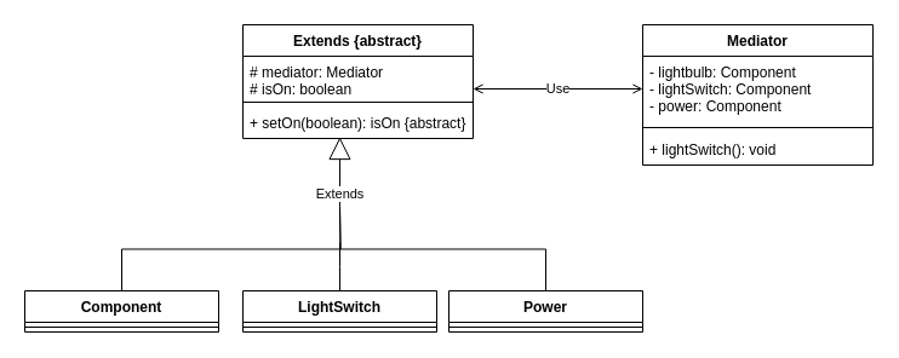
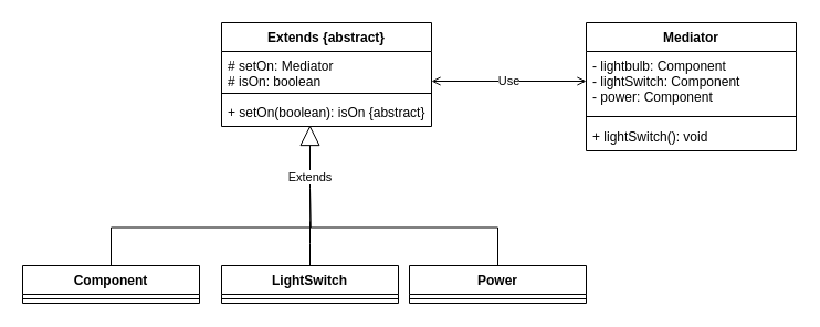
  <mxCell id="0" />
  <mxCell id="1" parent="0" />
  <mxCell id="2" value="Extends {abstract}" style="swimlane;fontStyle=1;align=center;verticalAlign=top;childLayout=stackLayout;horizontal=1;startSize=26;horizontalStack=0;resizeParent=1;resizeParentMax=0;resizeLast=0;collapsible=1;marginBottom=0;" vertex="1" parent="1"><mxGeometry x="200" y="20" width="190" height="94" as="geometry" /></mxCell>
- <mxCell id="3" value="# mediator: Mediator&#10;# isOn: boolean" style="text;strokeColor=none;fillColor=none;align=left;verticalAlign=top;spacingLeft=4;spacingRight=4;overflow=hidden;rotatable=0;points=[[0,0.5],[1,0.5]];portConstraint=eastwest;" vertex="1" parent="2"><mxGeometry y="26" width="190" height="34" as="geometry" /></mxCell>
+ <mxCell id="3" value="# setOn: Mediator&#10;# isOn: boolean" style="text;strokeColor=none;fillColor=none;align=left;verticalAlign=top;spacingLeft=4;spacingRight=4;overflow=hidden;rotatable=0;points=[[0,0.5],[1,0.5]];portConstraint=eastwest;" vertex="1" parent="2"><mxGeometry y="26" width="190" height="34" as="geometry" /></mxCell>
  <mxCell id="4" value="" style="line;strokeWidth=1;fillColor=none;align=left;verticalAlign=middle;spacingTop=-1;spacingLeft=3;spacingRight=3;rotatable=0;labelPosition=right;points=[];portConstraint=eastwest;" vertex="1" parent="2"><mxGeometry y="60" width="190" height="8" as="geometry" /></mxCell>
  <mxCell id="5" value="+ setOn(boolean): isOn {abstract}" style="text;strokeColor=none;fillColor=none;align=left;verticalAlign=top;spacingLeft=4;spacingRight=4;overflow=hidden;rotatable=0;points=[[0,0.5],[1,0.5]];portConstraint=eastwest;" vertex="1" parent="2"><mxGeometry y="68" width="190" height="26" as="geometry" /></mxCell>
  <mxCell id="6" style="edgeStyle=orthogonalEdgeStyle;rounded=0;orthogonalLoop=1;jettySize=auto;html=1;exitX=0.5;exitY=0;exitDx=0;exitDy=0;endArrow=none;endFill=0;" edge="1" parent="1" source="7"><mxGeometry relative="1" as="geometry"><mxPoint x="280" y="170" as="targetPoint" /></mxGeometry></mxCell>
  <mxCell id="7" value="Component" style="swimlane;fontStyle=1;align=center;verticalAlign=top;childLayout=stackLayout;horizontal=1;startSize=26;horizontalStack=0;resizeParent=1;resizeParentMax=0;resizeLast=0;collapsible=1;marginBottom=0;" vertex="1" parent="1"><mxGeometry x="20" y="240" width="160" height="34" as="geometry" /></mxCell>
  <mxCell id="8" value="" style="line;strokeWidth=1;fillColor=none;align=left;verticalAlign=middle;spacingTop=-1;spacingLeft=3;spacingRight=3;rotatable=0;labelPosition=right;points=[];portConstraint=eastwest;" vertex="1" parent="7"><mxGeometry y="26" width="160" height="8" as="geometry" /></mxCell>
  <mxCell id="9" style="edgeStyle=orthogonalEdgeStyle;rounded=0;orthogonalLoop=1;jettySize=auto;html=1;endArrow=none;endFill=0;" edge="1" parent="1" source="10"><mxGeometry relative="1" as="geometry"><mxPoint x="280" y="200" as="targetPoint" /></mxGeometry></mxCell>
  <mxCell id="10" value="LightSwitch" style="swimlane;fontStyle=1;align=center;verticalAlign=top;childLayout=stackLayout;horizontal=1;startSize=26;horizontalStack=0;resizeParent=1;resizeParentMax=0;resizeLast=0;collapsible=1;marginBottom=0;" vertex="1" parent="1"><mxGeometry x="200" y="240" width="160" height="34" as="geometry" /></mxCell>
  <mxCell id="11" value="" style="line;strokeWidth=1;fillColor=none;align=left;verticalAlign=middle;spacingTop=-1;spacingLeft=3;spacingRight=3;rotatable=0;labelPosition=right;points=[];portConstraint=eastwest;" vertex="1" parent="10"><mxGeometry y="26" width="160" height="8" as="geometry" /></mxCell>
  <mxCell id="12" style="edgeStyle=orthogonalEdgeStyle;rounded=0;orthogonalLoop=1;jettySize=auto;html=1;exitX=0.5;exitY=0;exitDx=0;exitDy=0;endArrow=none;endFill=0;" edge="1" parent="1" source="13"><mxGeometry relative="1" as="geometry"><mxPoint x="280" y="170" as="targetPoint" /></mxGeometry></mxCell>
  <mxCell id="13" value="Power" style="swimlane;fontStyle=1;align=center;verticalAlign=top;childLayout=stackLayout;horizontal=1;startSize=26;horizontalStack=0;resizeParent=1;resizeParentMax=0;resizeLast=0;collapsible=1;marginBottom=0;" vertex="1" parent="1"><mxGeometry x="370" y="240" width="160" height="34" as="geometry" /></mxCell>
  <mxCell id="14" value="" style="line;strokeWidth=1;fillColor=none;align=left;verticalAlign=middle;spacingTop=-1;spacingLeft=3;spacingRight=3;rotatable=0;labelPosition=right;points=[];portConstraint=eastwest;" vertex="1" parent="13"><mxGeometry y="26" width="160" height="8" as="geometry" /></mxCell>
  <mxCell id="15" value="Mediator" style="swimlane;fontStyle=1;align=center;verticalAlign=top;childLayout=stackLayout;horizontal=1;startSize=26;horizontalStack=0;resizeParent=1;resizeParentMax=0;resizeLast=0;collapsible=1;marginBottom=0;" vertex="1" parent="1"><mxGeometry x="530" y="20" width="190" height="116" as="geometry" /></mxCell>
  <mxCell id="16" value="- lightbulb: Component&#10;- lightSwitch: Component&#10;- power: Component" style="text;strokeColor=none;fillColor=none;align=left;verticalAlign=top;spacingLeft=4;spacingRight=4;overflow=hidden;rotatable=0;points=[[0,0.5],[1,0.5]];portConstraint=eastwest;" vertex="1" parent="15"><mxGeometry y="26" width="190" height="54" as="geometry" /></mxCell>
  <mxCell id="17" value="" style="line;strokeWidth=1;fillColor=none;align=left;verticalAlign=middle;spacingTop=-1;spacingLeft=3;spacingRight=3;rotatable=0;labelPosition=right;points=[];portConstraint=eastwest;" vertex="1" parent="15"><mxGeometry y="80" width="190" height="10" as="geometry" /></mxCell>
  <mxCell id="18" value="+ lightSwitch(): void" style="text;strokeColor=none;fillColor=none;align=left;verticalAlign=top;spacingLeft=4;spacingRight=4;overflow=hidden;rotatable=0;points=[[0,0.5],[1,0.5]];portConstraint=eastwest;" vertex="1" parent="15"><mxGeometry y="90" width="190" height="26" as="geometry" /></mxCell>
  <mxCell id="19" value="Extends" style="endArrow=block;endSize=16;endFill=0;html=1;rounded=0;entryX=0.421;entryY=0.962;entryDx=0;entryDy=0;entryPerimeter=0;" edge="1" parent="1" target="5"><mxGeometry x="-0.649" width="160" relative="1" as="geometry"><mxPoint x="280" y="170" as="sourcePoint" /><mxPoint x="480" y="360" as="targetPoint" /><Array as="points"><mxPoint x="280" y="160" /></Array><mxPoint as="offset" /></mxGeometry></mxCell>
  <mxCell id="20" value="Use" style="endArrow=open;html=1;rounded=0;entryX=0;entryY=0.5;entryDx=0;entryDy=0;startArrow=open;startFill=0;endFill=0;strokeWidth=1;" edge="1" parent="1" target="16"><mxGeometry width="160" relative="1" as="geometry"><mxPoint x="390" y="73" as="sourcePoint" /><mxPoint x="550" y="70" as="targetPoint" /></mxGeometry></mxCell>
